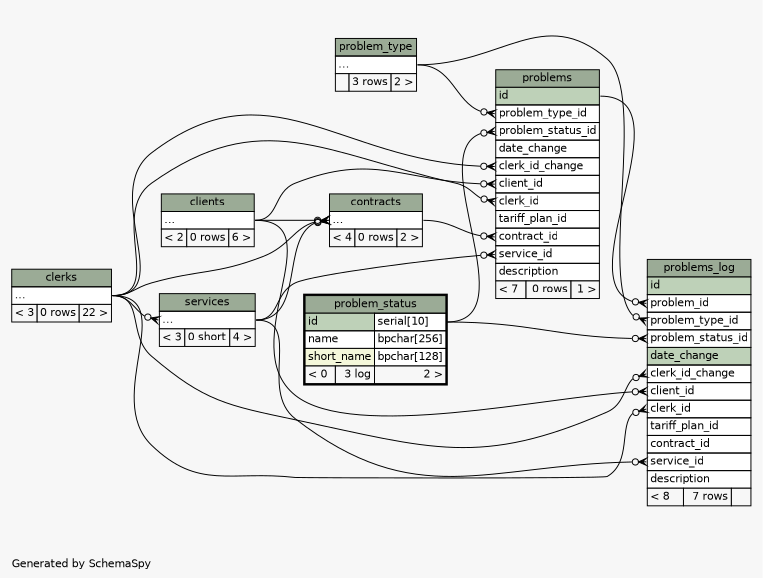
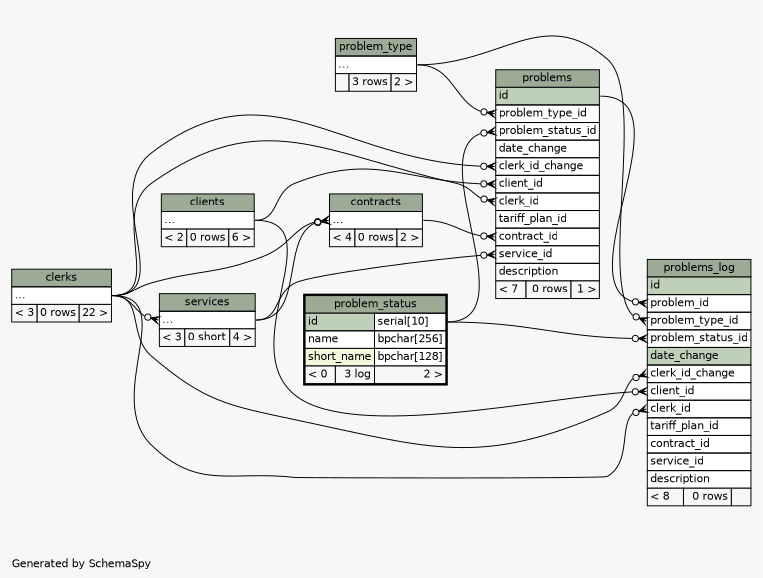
  digraph {
    bgcolor="#f7f7f7"
    fontname=Helvetica
    fontsize=11
    label="\nGenerated by SchemaSpy"
    labeljust=l
    nodesep=0.18
    rankdir=RL
    ranksep=0.46
    node [fontname=Helvetica fontsize=11 shape=plaintext]
    edge [arrowhead=none arrowsize=0.8 arrowtail=crowodot dir=back headport="elipses:e" tailport="elipses:w"]
    n1 [label=<     <TABLE BORDER="0" CELLBORDER="1" CELLSPACING="0" BGCOLOR="#ffffff">       <TR><TD COLSPAN="3" BGCOLOR="#9bab96" ALIGN="CENTER">contracts</TD></TR>       <TR><TD PORT="elipses" COLSPAN="3" ALIGN="LEFT">...</TD></TR>       <TR><TD ALIGN="LEFT" BGCOLOR="#f7f7f7">&lt; 4</TD><TD ALIGN="RIGHT" BGCOLOR="#f7f7f7">0 rows</TD><TD ALIGN="RIGHT" BGCOLOR="#f7f7f7">2 &gt;</TD></TR>     </TABLE>>]
    n2 [label=<     <TABLE BORDER="0" CELLBORDER="1" CELLSPACING="0" BGCOLOR="#ffffff">       <TR><TD COLSPAN="3" BGCOLOR="#9bab96" ALIGN="CENTER">clerks</TD></TR>       <TR><TD PORT="elipses" COLSPAN="3" ALIGN="LEFT">...</TD></TR>       <TR><TD ALIGN="LEFT" BGCOLOR="#f7f7f7">&lt; 3</TD><TD ALIGN="RIGHT" BGCOLOR="#f7f7f7">0 rows</TD><TD ALIGN="RIGHT" BGCOLOR="#f7f7f7">22 &gt;</TD></TR>     </TABLE>>]
    n3 [label=<     <TABLE BORDER="0" CELLBORDER="1" CELLSPACING="0" BGCOLOR="#ffffff">       <TR><TD COLSPAN="3" BGCOLOR="#9bab96" ALIGN="CENTER">clients</TD></TR>       <TR><TD PORT="elipses" COLSPAN="3" ALIGN="LEFT">...</TD></TR>       <TR><TD ALIGN="LEFT" BGCOLOR="#f7f7f7">&lt; 2</TD><TD ALIGN="RIGHT" BGCOLOR="#f7f7f7">0 rows</TD><TD ALIGN="RIGHT" BGCOLOR="#f7f7f7">6 &gt;</TD></TR>     </TABLE>>]
    n4 [label=<     <TABLE BORDER="0" CELLBORDER="1" CELLSPACING="0" BGCOLOR="#ffffff">       <TR><TD COLSPAN="3" BGCOLOR="#9bab96" ALIGN="CENTER">services</TD></TR>       <TR><TD PORT="elipses" COLSPAN="3" ALIGN="LEFT">...</TD></TR>       <TR><TD ALIGN="LEFT" BGCOLOR="#f7f7f7">&lt; 3</TD><TD ALIGN="RIGHT" BGCOLOR="#f7f7f7">0 short</TD><TD ALIGN="RIGHT" BGCOLOR="#f7f7f7">4 &gt;</TD></TR>     </TABLE>>]
    n5 [label=<     <TABLE BORDER="0" CELLBORDER="1" CELLSPACING="0" BGCOLOR="#ffffff">       <TR><TD COLSPAN="3" BGCOLOR="#9bab96" ALIGN="CENTER">problems</TD></TR>       <TR><TD PORT="id" COLSPAN="3" BGCOLOR="#bed1b8" ALIGN="LEFT">id</TD></TR>       <TR><TD PORT="problem_type_id" COLSPAN="3" ALIGN="LEFT">problem_type_id</TD></TR>       <TR><TD PORT="problem_status_id" COLSPAN="3" ALIGN="LEFT">problem_status_id</TD></TR>       <TR><TD PORT="date_change" COLSPAN="3" ALIGN="LEFT">date_change</TD></TR>       <TR><TD PORT="clerk_id_change" COLSPAN="3" ALIGN="LEFT">clerk_id_change</TD></TR>       <TR><TD PORT="client_id" COLSPAN="3" ALIGN="LEFT">client_id</TD></TR>       <TR><TD PORT="clerk_id" COLSPAN="3" ALIGN="LEFT">clerk_id</TD></TR>       <TR><TD PORT="tariff_plan_id" COLSPAN="3" ALIGN="LEFT">tariff_plan_id</TD></TR>       <TR><TD PORT="contract_id" COLSPAN="3" ALIGN="LEFT">contract_id</TD></TR>       <TR><TD PORT="service_id" COLSPAN="3" ALIGN="LEFT">service_id</TD></TR>       <TR><TD PORT="description" COLSPAN="3" ALIGN="LEFT">description</TD></TR>       <TR><TD ALIGN="LEFT" BGCOLOR="#f7f7f7">&lt; 7</TD><TD ALIGN="RIGHT" BGCOLOR="#f7f7f7">0 rows</TD><TD ALIGN="RIGHT" BGCOLOR="#f7f7f7">1 &gt;</TD></TR>     </TABLE>>]
    n6 [label=<     <TABLE BORDER="2" CELLBORDER="1" CELLSPACING="0" BGCOLOR="#ffffff">       <TR><TD COLSPAN="3" BGCOLOR="#9bab96" ALIGN="CENTER">problem_status</TD></TR>       <TR><TD PORT="id" COLSPAN="2" BGCOLOR="#bed1b8" ALIGN="LEFT">id</TD><TD PORT="id.type" ALIGN="LEFT">serial[10]</TD></TR>       <TR><TD PORT="name" COLSPAN="2" ALIGN="LEFT">name</TD><TD PORT="name.type" ALIGN="LEFT">bpchar[256]</TD></TR>       <TR><TD PORT="short_name" COLSPAN="2" BGCOLOR="#f4f7da" ALIGN="LEFT">short_name</TD><TD PORT="short_name.type" ALIGN="LEFT">bpchar[128]</TD></TR>       <TR><TD ALIGN="LEFT" BGCOLOR="#f7f7f7">&lt; 0</TD><TD ALIGN="RIGHT" BGCOLOR="#f7f7f7">3 log</TD><TD ALIGN="RIGHT" BGCOLOR="#f7f7f7">2 &gt;</TD></TR>     </TABLE>>]
    n7 [label=<     <TABLE BORDER="0" CELLBORDER="1" CELLSPACING="0" BGCOLOR="#ffffff">       <TR><TD COLSPAN="3" BGCOLOR="#9bab96" ALIGN="CENTER">problem_type</TD></TR>       <TR><TD PORT="elipses" COLSPAN="3" ALIGN="LEFT">...</TD></TR>       <TR><TD ALIGN="LEFT" BGCOLOR="#f7f7f7">  </TD><TD ALIGN="RIGHT" BGCOLOR="#f7f7f7">3 rows</TD><TD ALIGN="RIGHT" BGCOLOR="#f7f7f7">2 &gt;</TD></TR>     </TABLE>>]
-   n8 [label=<     <TABLE BORDER="0" CELLBORDER="1" CELLSPACING="0" BGCOLOR="#ffffff">       <TR><TD COLSPAN="3" BGCOLOR="#9bab96" ALIGN="CENTER">problems_log</TD></TR>       <TR><TD PORT="id" COLSPAN="3" BGCOLOR="#bed1b8" ALIGN="LEFT">id</TD></TR>       <TR><TD PORT="problem_id" COLSPAN="3" ALIGN="LEFT">problem_id</TD></TR>       <TR><TD PORT="problem_type_id" COLSPAN="3" ALIGN="LEFT">problem_type_id</TD></TR>       <TR><TD PORT="problem_status_id" COLSPAN="3" ALIGN="LEFT">problem_status_id</TD></TR>       <TR><TD PORT="date_change" COLSPAN="3" BGCOLOR="#bed1b8" ALIGN="LEFT">date_change</TD></TR>       <TR><TD PORT="clerk_id_change" COLSPAN="3" ALIGN="LEFT">clerk_id_change</TD></TR>       <TR><TD PORT="client_id" COLSPAN="3" ALIGN="LEFT">client_id</TD></TR>       <TR><TD PORT="clerk_id" COLSPAN="3" ALIGN="LEFT">clerk_id</TD></TR>       <TR><TD PORT="tariff_plan_id" COLSPAN="3" ALIGN="LEFT">tariff_plan_id</TD></TR>       <TR><TD PORT="contract_id" COLSPAN="3" ALIGN="LEFT">contract_id</TD></TR>       <TR><TD PORT="service_id" COLSPAN="3" ALIGN="LEFT">service_id</TD></TR>       <TR><TD PORT="description" COLSPAN="3" ALIGN="LEFT">description</TD></TR>       <TR><TD ALIGN="LEFT" BGCOLOR="#f7f7f7">&lt; 8</TD><TD ALIGN="RIGHT" BGCOLOR="#f7f7f7">7 rows</TD><TD ALIGN="RIGHT" BGCOLOR="#f7f7f7">  </TD></TR>     </TABLE>>]
+   n8 [label=<     <TABLE BORDER="0" CELLBORDER="1" CELLSPACING="0" BGCOLOR="#ffffff">       <TR><TD COLSPAN="3" BGCOLOR="#9bab96" ALIGN="CENTER">problems_log</TD></TR>       <TR><TD PORT="id" COLSPAN="3" BGCOLOR="#bed1b8" ALIGN="LEFT">id</TD></TR>       <TR><TD PORT="problem_id" COLSPAN="3" ALIGN="LEFT">problem_id</TD></TR>       <TR><TD PORT="problem_type_id" COLSPAN="3" ALIGN="LEFT">problem_type_id</TD></TR>       <TR><TD PORT="problem_status_id" COLSPAN="3" ALIGN="LEFT">problem_status_id</TD></TR>       <TR><TD PORT="date_change" COLSPAN="3" BGCOLOR="#bed1b8" ALIGN="LEFT">date_change</TD></TR>       <TR><TD PORT="clerk_id_change" COLSPAN="3" ALIGN="LEFT">clerk_id_change</TD></TR>       <TR><TD PORT="client_id" COLSPAN="3" ALIGN="LEFT">client_id</TD></TR>       <TR><TD PORT="clerk_id" COLSPAN="3" ALIGN="LEFT">clerk_id</TD></TR>       <TR><TD PORT="tariff_plan_id" COLSPAN="3" ALIGN="LEFT">tariff_plan_id</TD></TR>       <TR><TD PORT="contract_id" COLSPAN="3" ALIGN="LEFT">contract_id</TD></TR>       <TR><TD PORT="service_id" COLSPAN="3" ALIGN="LEFT">service_id</TD></TR>       <TR><TD PORT="description" COLSPAN="3" ALIGN="LEFT">description</TD></TR>       <TR><TD ALIGN="LEFT" BGCOLOR="#f7f7f7">&lt; 8</TD><TD ALIGN="RIGHT" BGCOLOR="#f7f7f7">0 rows</TD><TD ALIGN="RIGHT" BGCOLOR="#f7f7f7">  </TD></TR>     </TABLE>>]
    n1 -> n2
-   n1 -> n3
    n1 -> n4
    n4 -> n2
    n5 -> n1 [tailport="contract_id:w"]
    n5 -> n2 [tailport="clerk_id:w"]
    n5 -> n2 [tailport="clerk_id_change:w"]
    n5 -> n3 [tailport="client_id:w"]
    n5 -> n4 [tailport="service_id:w"]
    n5 -> n6 [headport="id.type:e" tailport="problem_status_id:w"]
    n5 -> n7 [tailport="problem_type_id:w"]
    n8 -> n2 [tailport="clerk_id:w"]
    n8 -> n2 [tailport="clerk_id_change:w"]
    n8 -> n3 [tailport="client_id:w"]
-   n8 -> n4 [tailport="service_id:w"]
    n8 -> n5 [headport="id:e" tailport="problem_id:w"]
    n8 -> n6 [headport="id.type:e" tailport="problem_status_id:w"]
    n8 -> n7 [tailport="problem_type_id:w"]
  }
